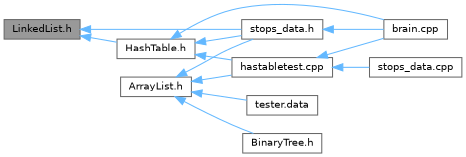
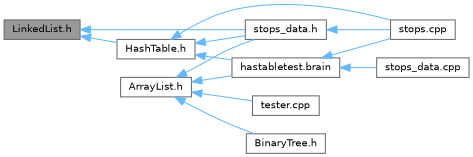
  digraph {
    rankdir=LR
    node [color=grey40 fillcolor=white fontname=Helvetica fontsize=10 shape=box style=filled]
    edge [color=steelblue1 dir=back fontname=Helvetica fontsize=10 labelfontname=Helvetica labelfontsize=10 style=solid]
    n1 [color=gray40 fillcolor=grey60 fontcolor=black height=0.2 label="LinkedList.h" width=0.4]
    n2 [height=0.2 label="HashTable.h" width=0.4]
    n3 [height=0.2 label="stops_data.h" width=0.4]
    n4 [height=0.2 label="ArrayList.h" width=0.4]
    n5 [height=0.2 label="BinaryTree.h" width=0.4]
-   n6 [height=0.2 label="hastabletest.cpp" width=0.4]
-   n7 [height=0.2 label="tester.data" width=0.4]
-   n8 [height=0.2 label="brain.cpp" width=0.4]
+   n6 [height=0.2 label="hastabletest.brain" width=0.4]
+   n7 [height=0.2 label="tester.cpp" width=0.4]
+   n8 [height=0.2 label="stops.cpp" width=0.4]
    n9 [height=0.2 label="stops_data.cpp" width=0.4]
    n1 -> n2
    n1 -> n3
    n2 -> n3
    n2 -> n6
    n2 -> n8
    n3 -> n8
    n4 -> n3
    n4 -> n5
    n4 -> n6
    n4 -> n7
    n6 -> n8
    n6 -> n9
  }
